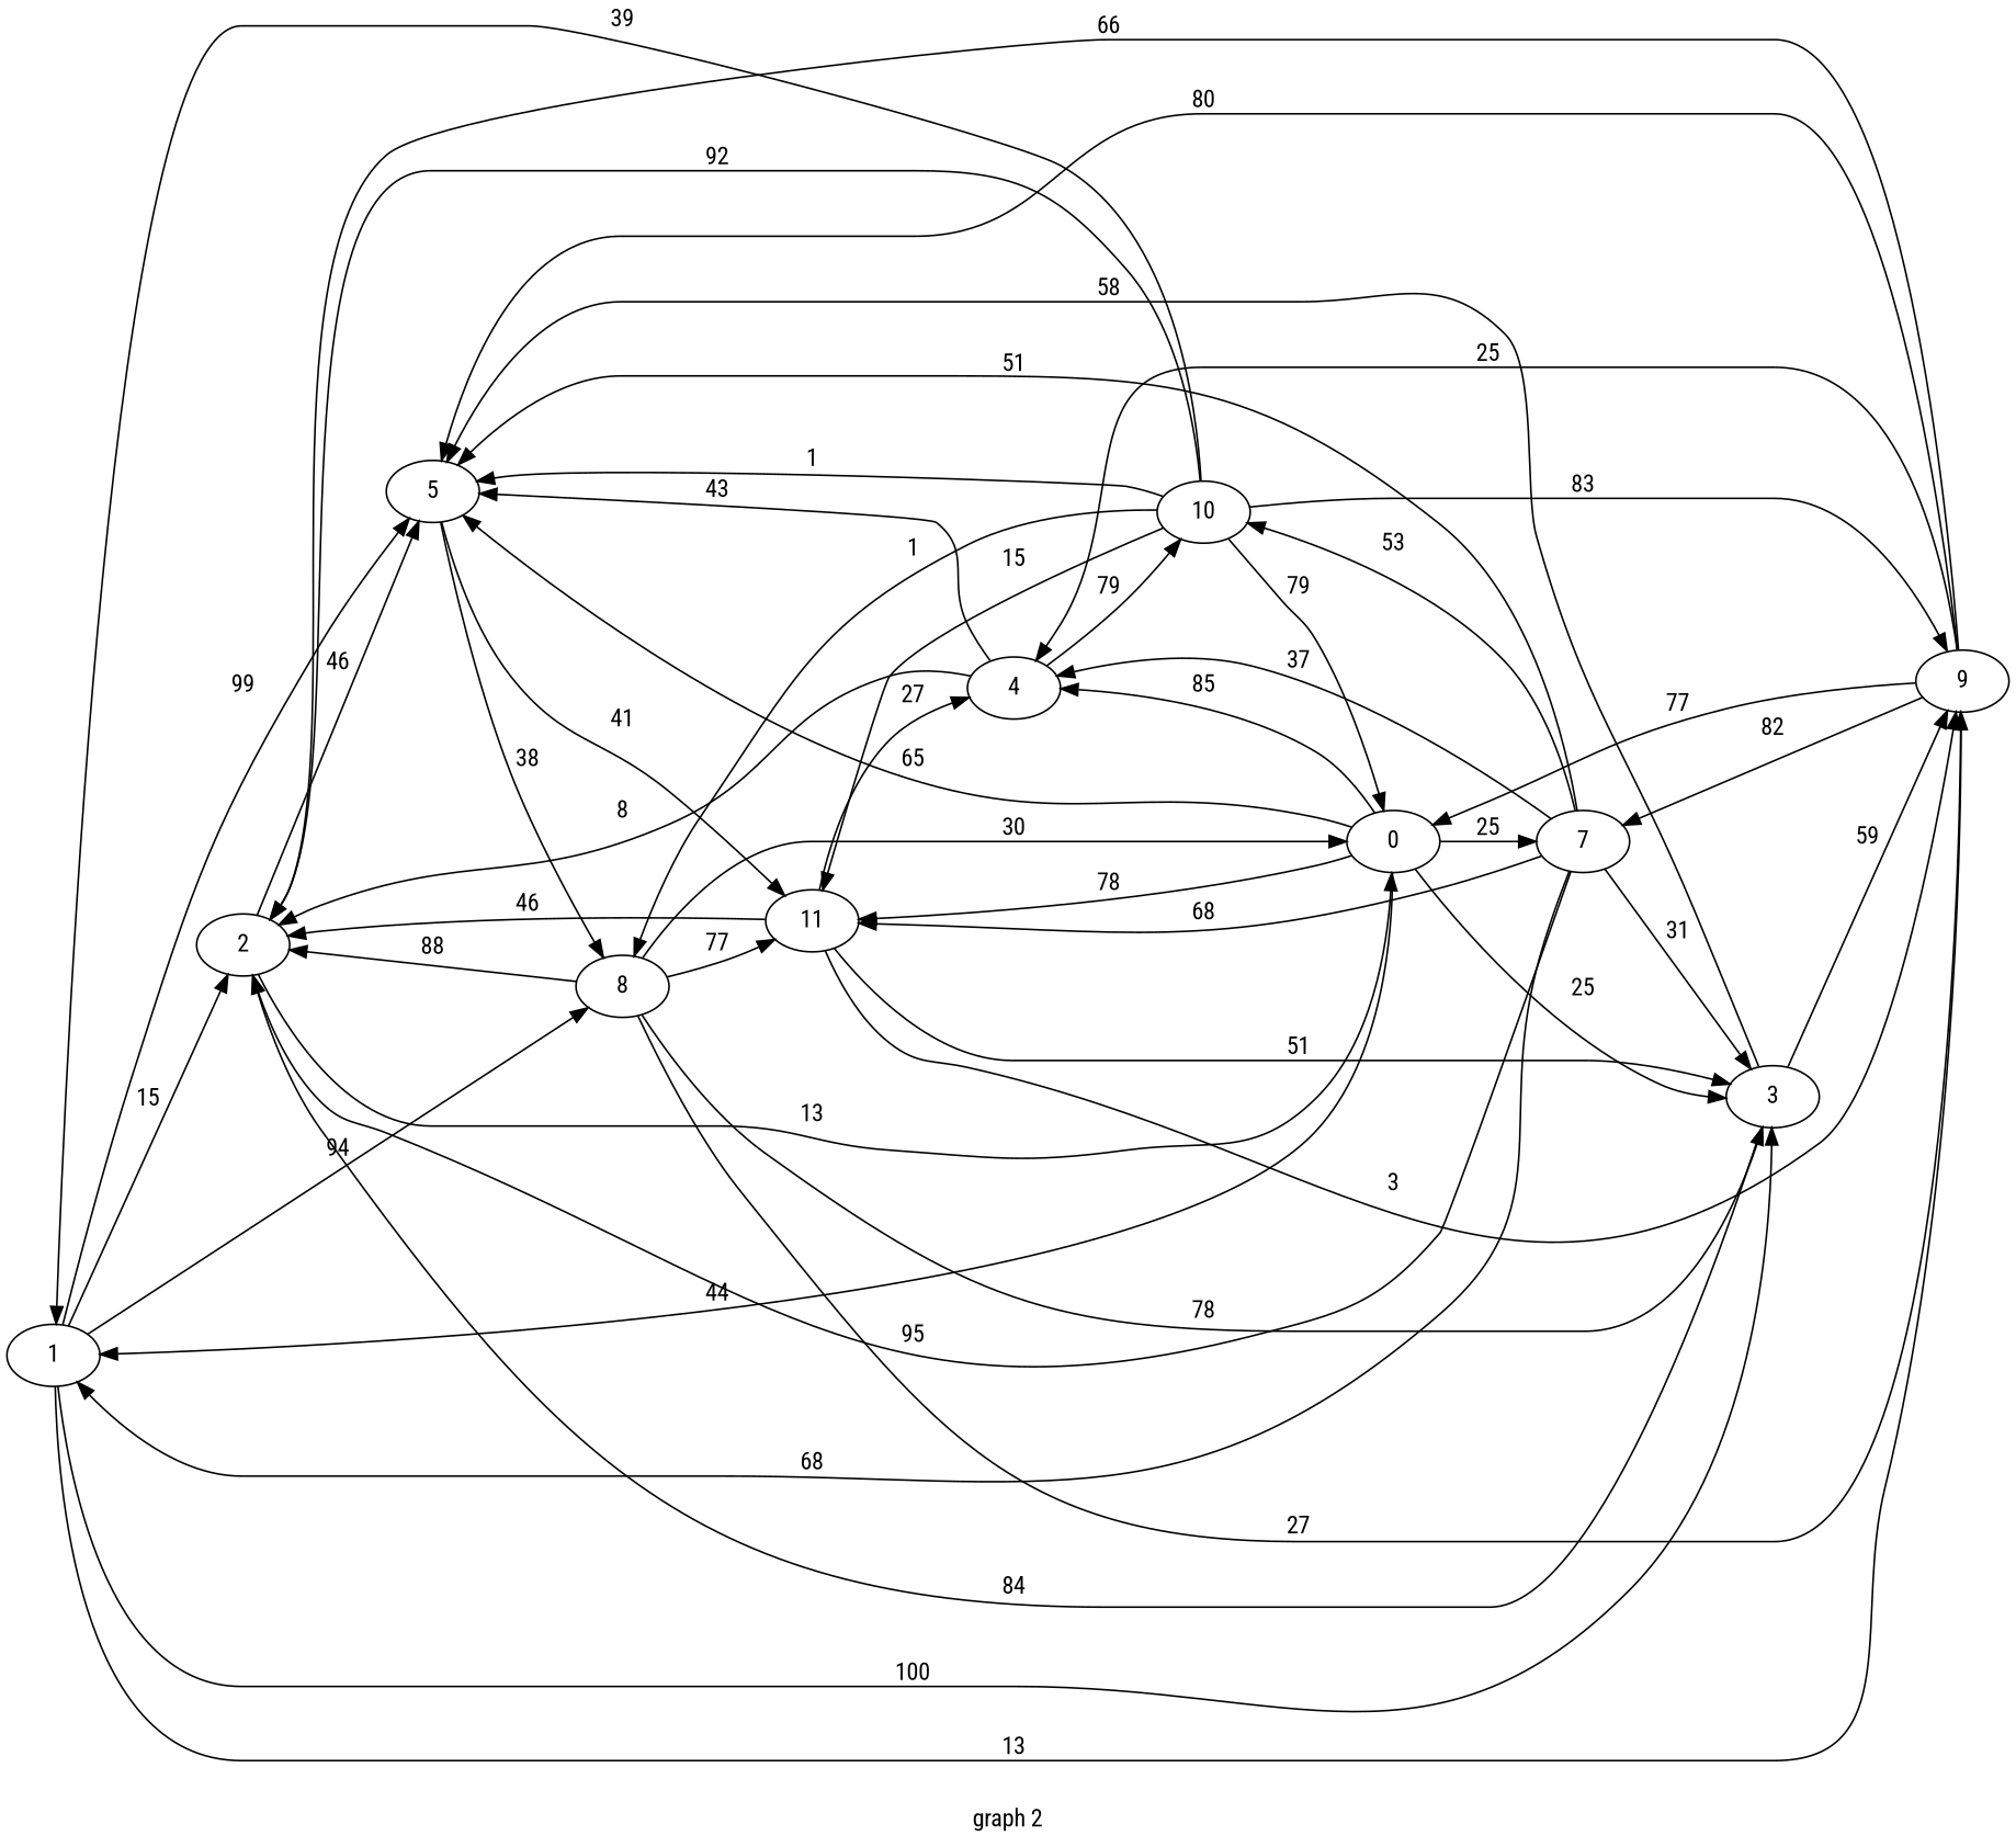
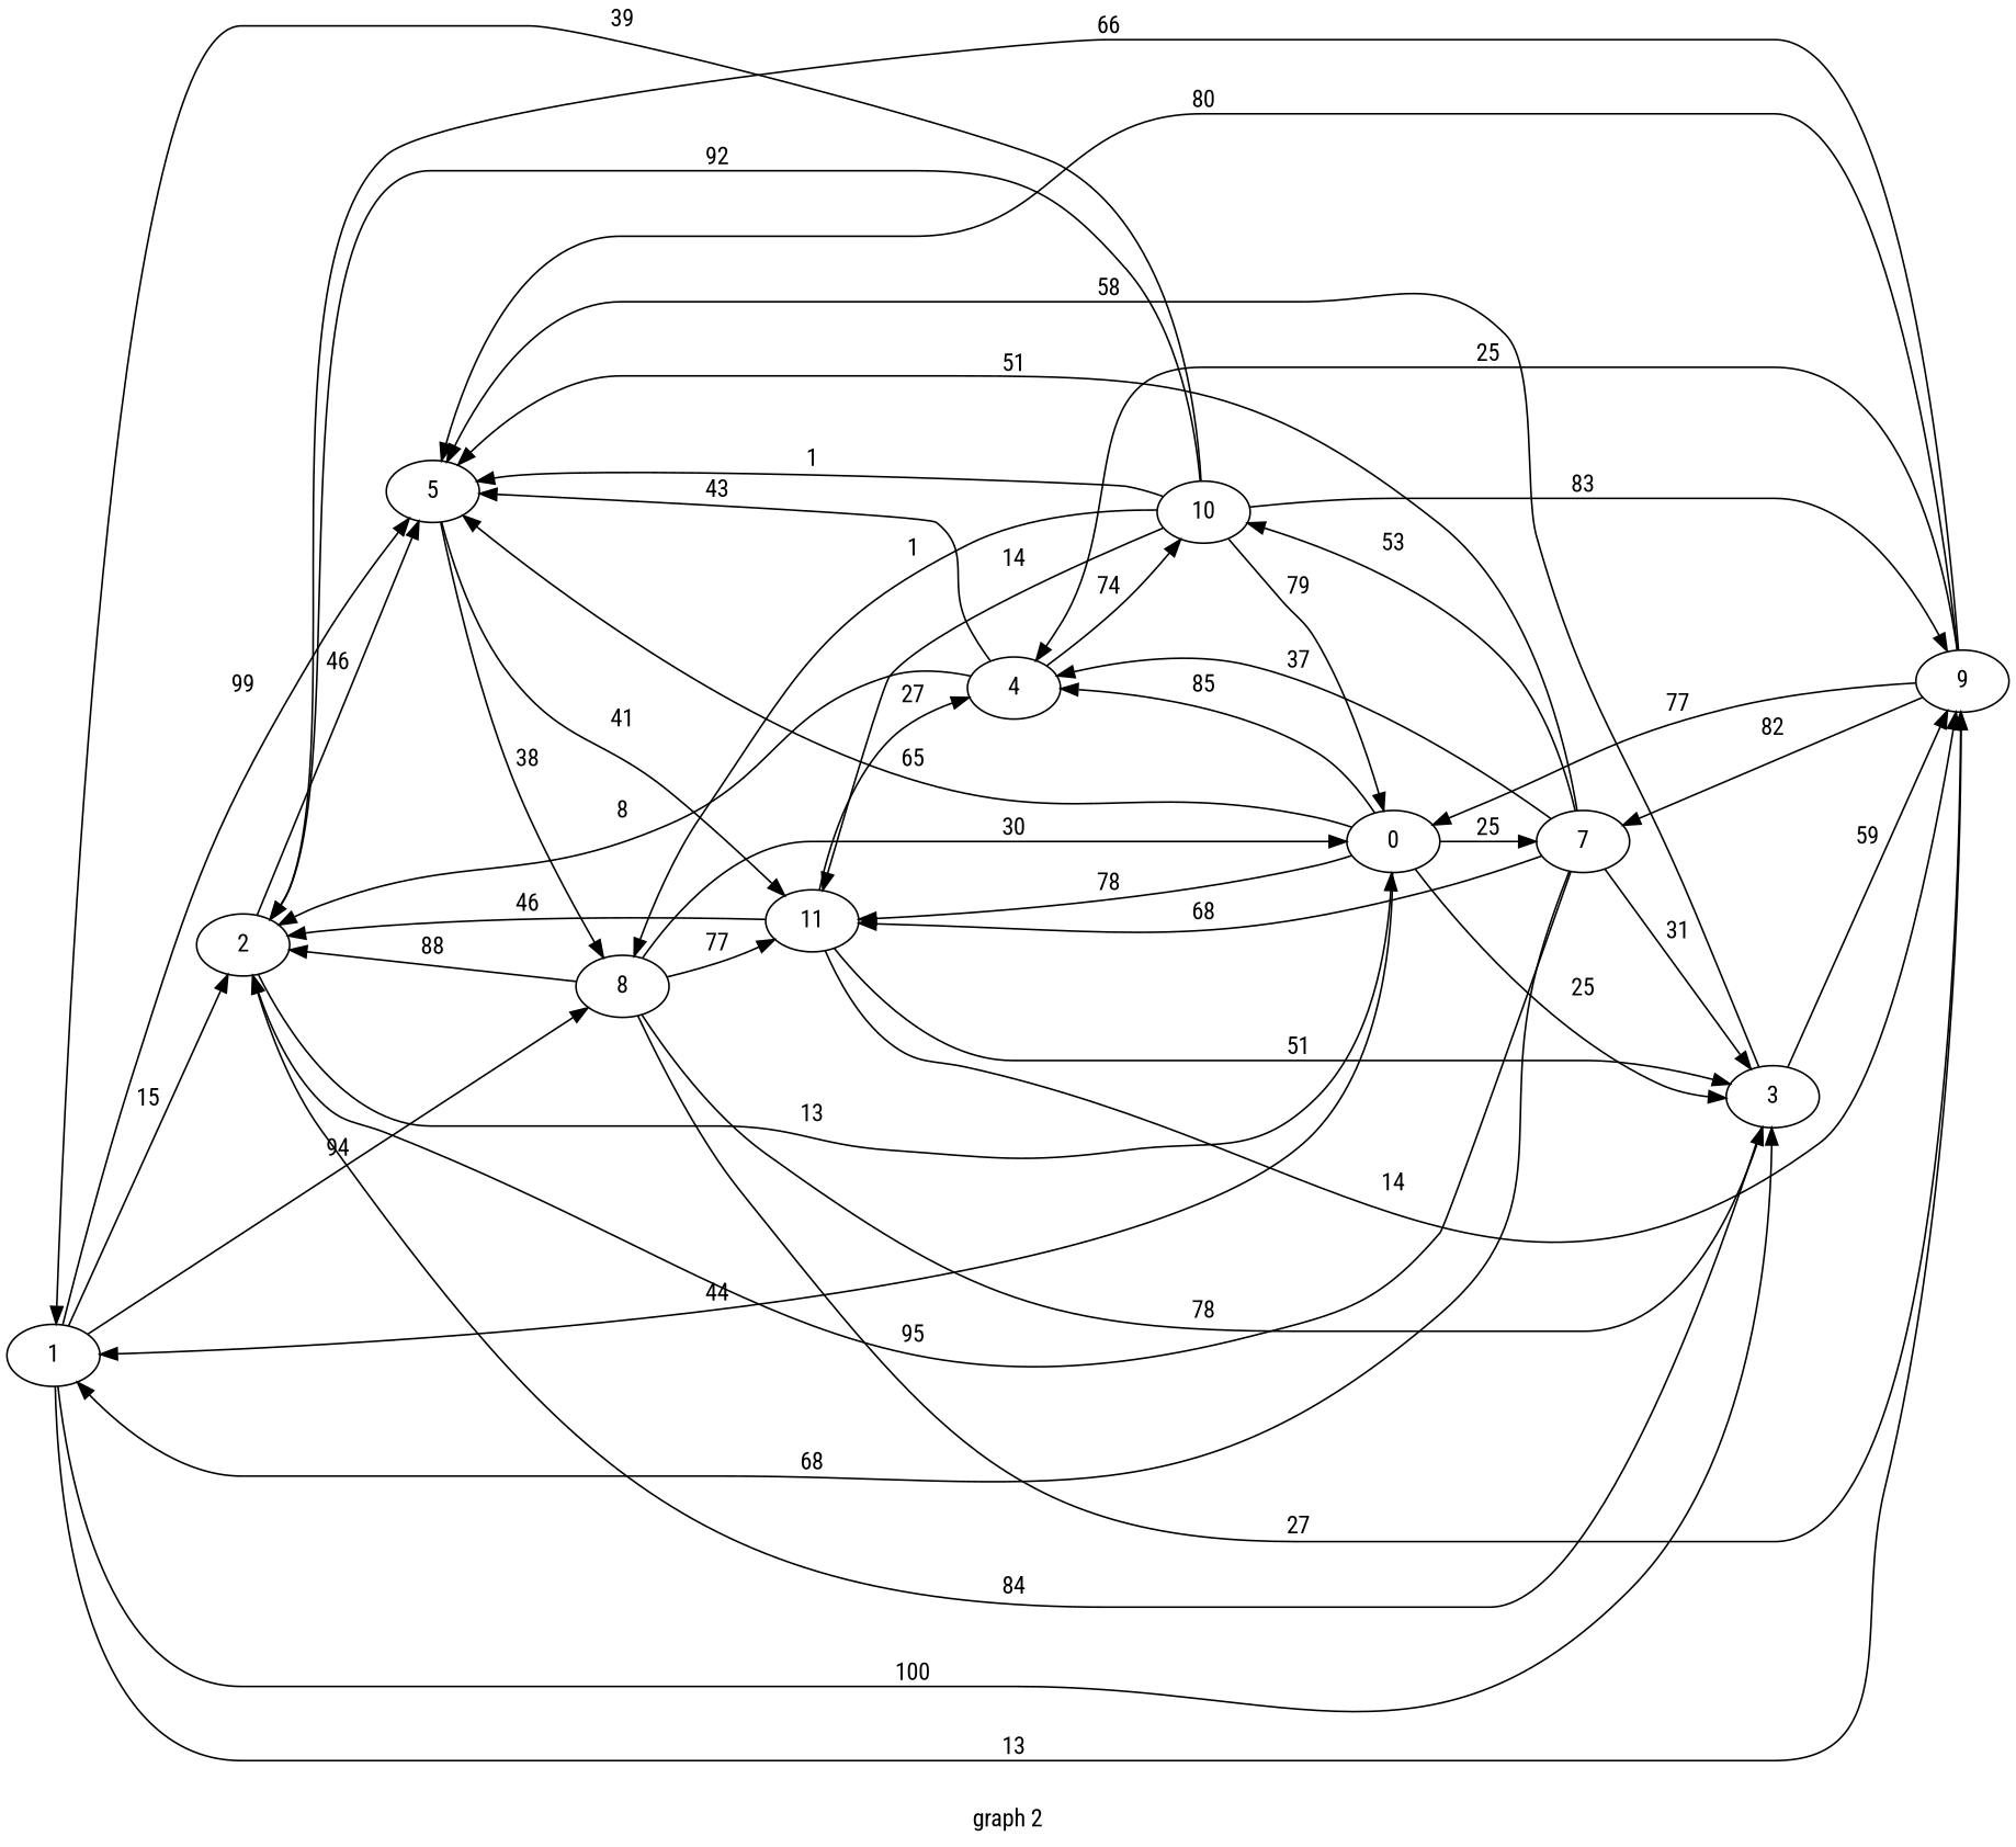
  digraph {
    fontname="Roboto Condensed"
    label="graph 2"
    rankdir=LR
    node [fontname="Roboto Condensed"]
    edge [fontname="Roboto Condensed"]
    1
    2
    3
    5
    8
    9
    n7 [label=0]
    11
    4
    7
    10
    1 -> 2 [label=" 15 "]
    1 -> 3 [label=" 100 "]
    1 -> 5 [label=" 99 "]
    1 -> 8 [label=" 94 "]
    1 -> 9 [label=" 13 "]
    2 -> 5 [label=" 46 "]
    2 -> n7 [label=" 13 "]
    3 -> 2 [label=" 84 "]
    3 -> 5 [label=" 58 "]
    3 -> 9 [label=" 59 "]
    5 -> 8 [label=" 38 "]
    5 -> 11 [label=" 41 "]
    8 -> 2 [label=" 88 "]
    8 -> 3 [label=" 78 "]
    8 -> 9 [label=" 27 "]
    8 -> n7 [label=" 30 "]
    8 -> 11 [label=" 77 "]
    9 -> 2 [label=" 66 "]
    9 -> 5 [label=" 80 "]
    9 -> n7 [label=" 77 "]
    9 -> 4 [label=" 25 "]
    9 -> 7 [label=" 82 "]
    n7 -> 1 [label=" 44 "]
    n7 -> 3 [label=" 25 "]
    n7 -> 5 [label=" 65 "]
    n7 -> 11 [label=" 78 "]
    n7 -> 4 [label=" 85 "]
    n7 -> 7 [label=" 25 "]
    11 -> 2 [label=" 46 "]
    11 -> 3 [label=" 51 "]
-   11 -> 9 [label=" 3 "]
+   11 -> 9 [label=" 14 "]
    11 -> 4 [label=" 27 "]
    4 -> 2 [label=" 8 "]
    4 -> 5 [label=" 43 "]
-   4 -> 10 [label=" 79 "]
+   4 -> 10 [label=" 74 "]
    7 -> 1 [label=" 68 "]
    7 -> 2 [label=" 95 "]
    7 -> 3 [label=" 31 "]
    7 -> 5 [label=" 51 "]
    7 -> 11 [label=" 68 "]
    7 -> 4 [label=" 37 "]
    7 -> 10 [label=" 53 "]
    10 -> 1 [label=" 39 "]
    10 -> 2 [label=" 92 "]
    10 -> 5 [label=" 1 "]
    10 -> 8 [label=" 1 "]
    10 -> 9 [label=" 83 "]
    10 -> n7 [label=" 79 "]
-   10 -> 11 [label=" 15 "]
+   10 -> 11 [label=" 14 "]
  }
